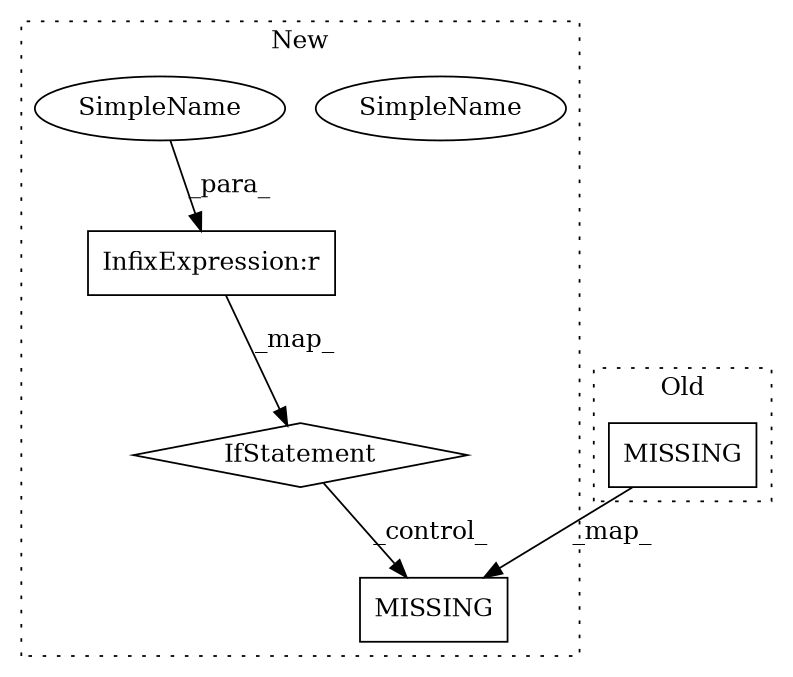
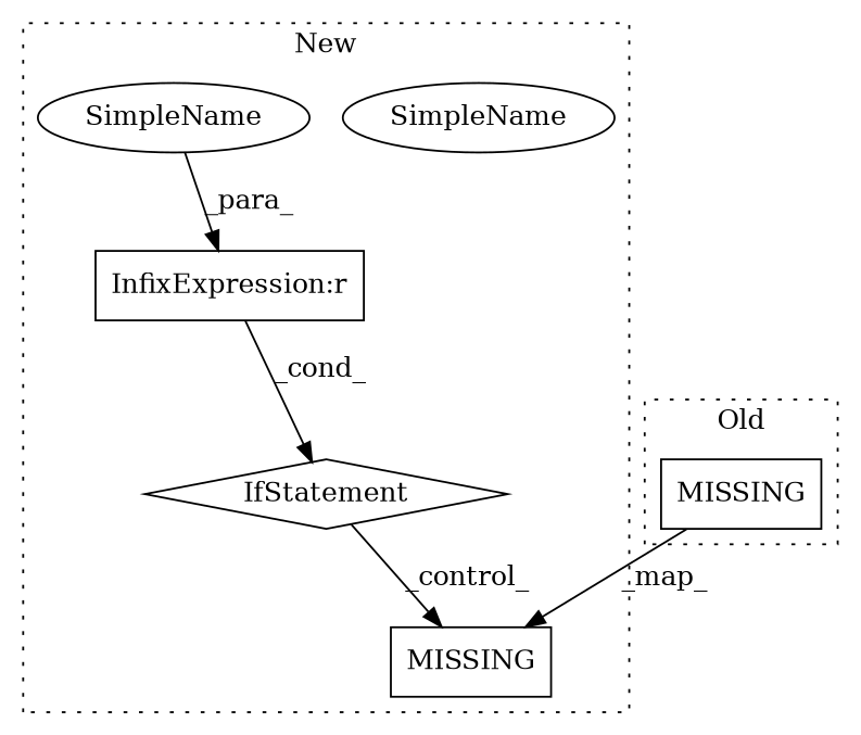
  digraph {
    node [a=32 l="0,0" s="-1,-1" shape=box]
    n1 [label=MISSING]
    n2 [a=27 l=0 label="InfixExpression:r" s=-1]
    n3 [a=42 l=0 label=SimpleName s=-1 shape=ellipse]
    n4 [a=25 label=IfStatement shape=diamond]
    n5 [a=42 l=0 label=SimpleName s=-1 shape=ellipse]
    n6 [label=MISSING]
    subgraph cluster_1 {
      label=New
      style=dotted
      n1
      n2
      n3
      n4
      n5
    }
    subgraph cluster_2 {
      label=Old
      style=dotted
      n6
    }
-   n2 -> n4 [label=_map_]
+   n2 -> n4 [label=_cond_]
    n4 -> n1 [label=_control_]
    n5 -> n2 [label=_para_]
    n6 -> n1 [label=_map_]
  }
